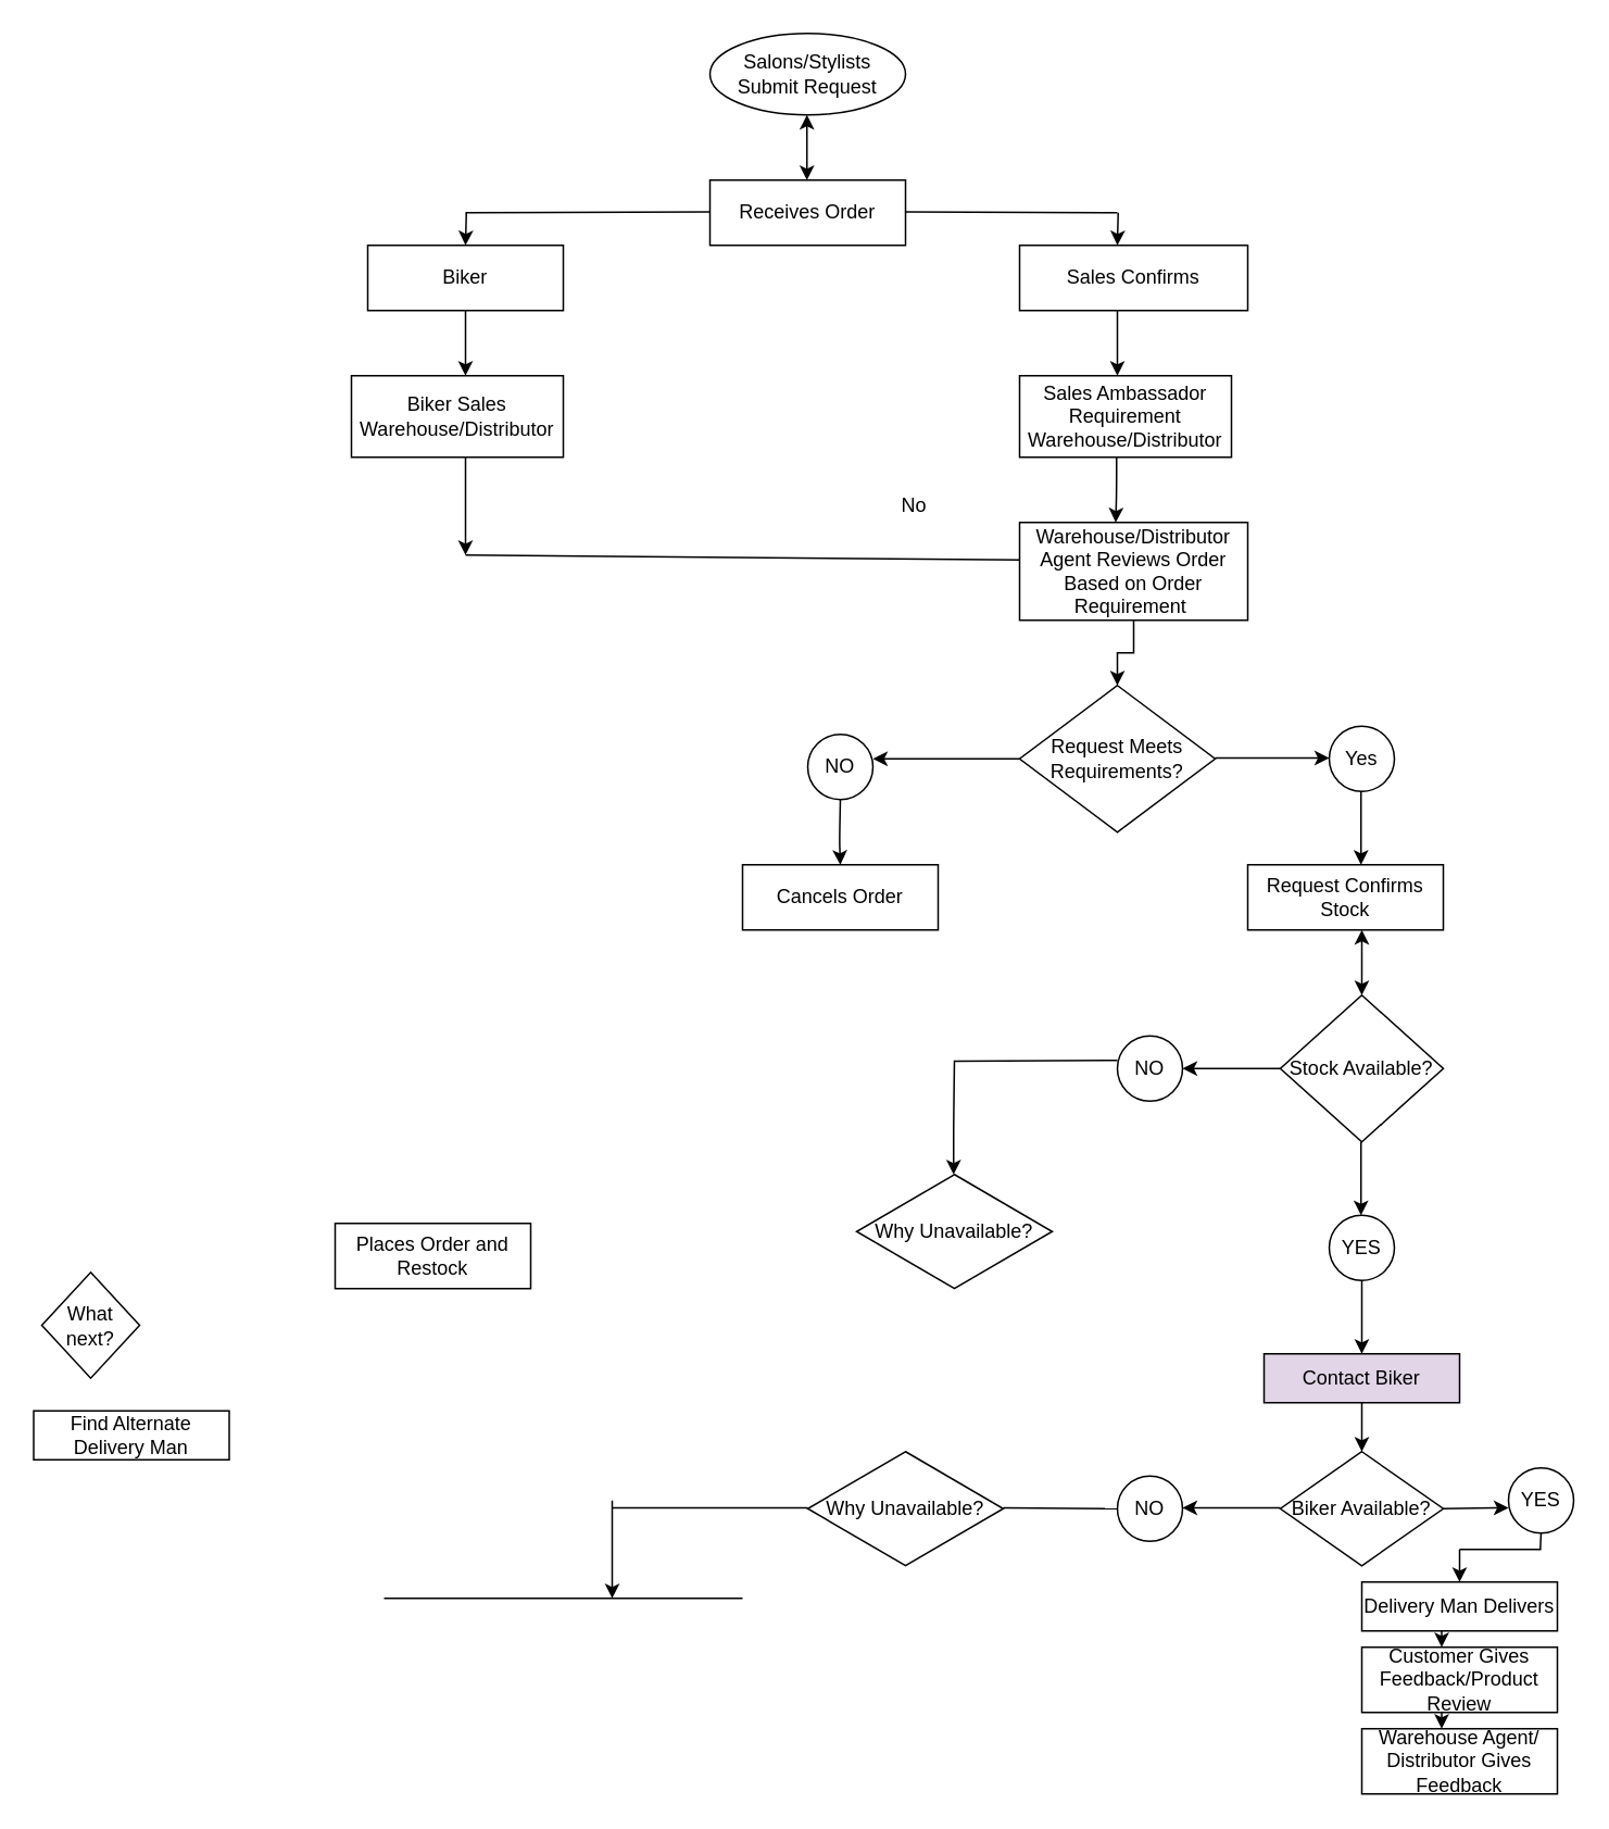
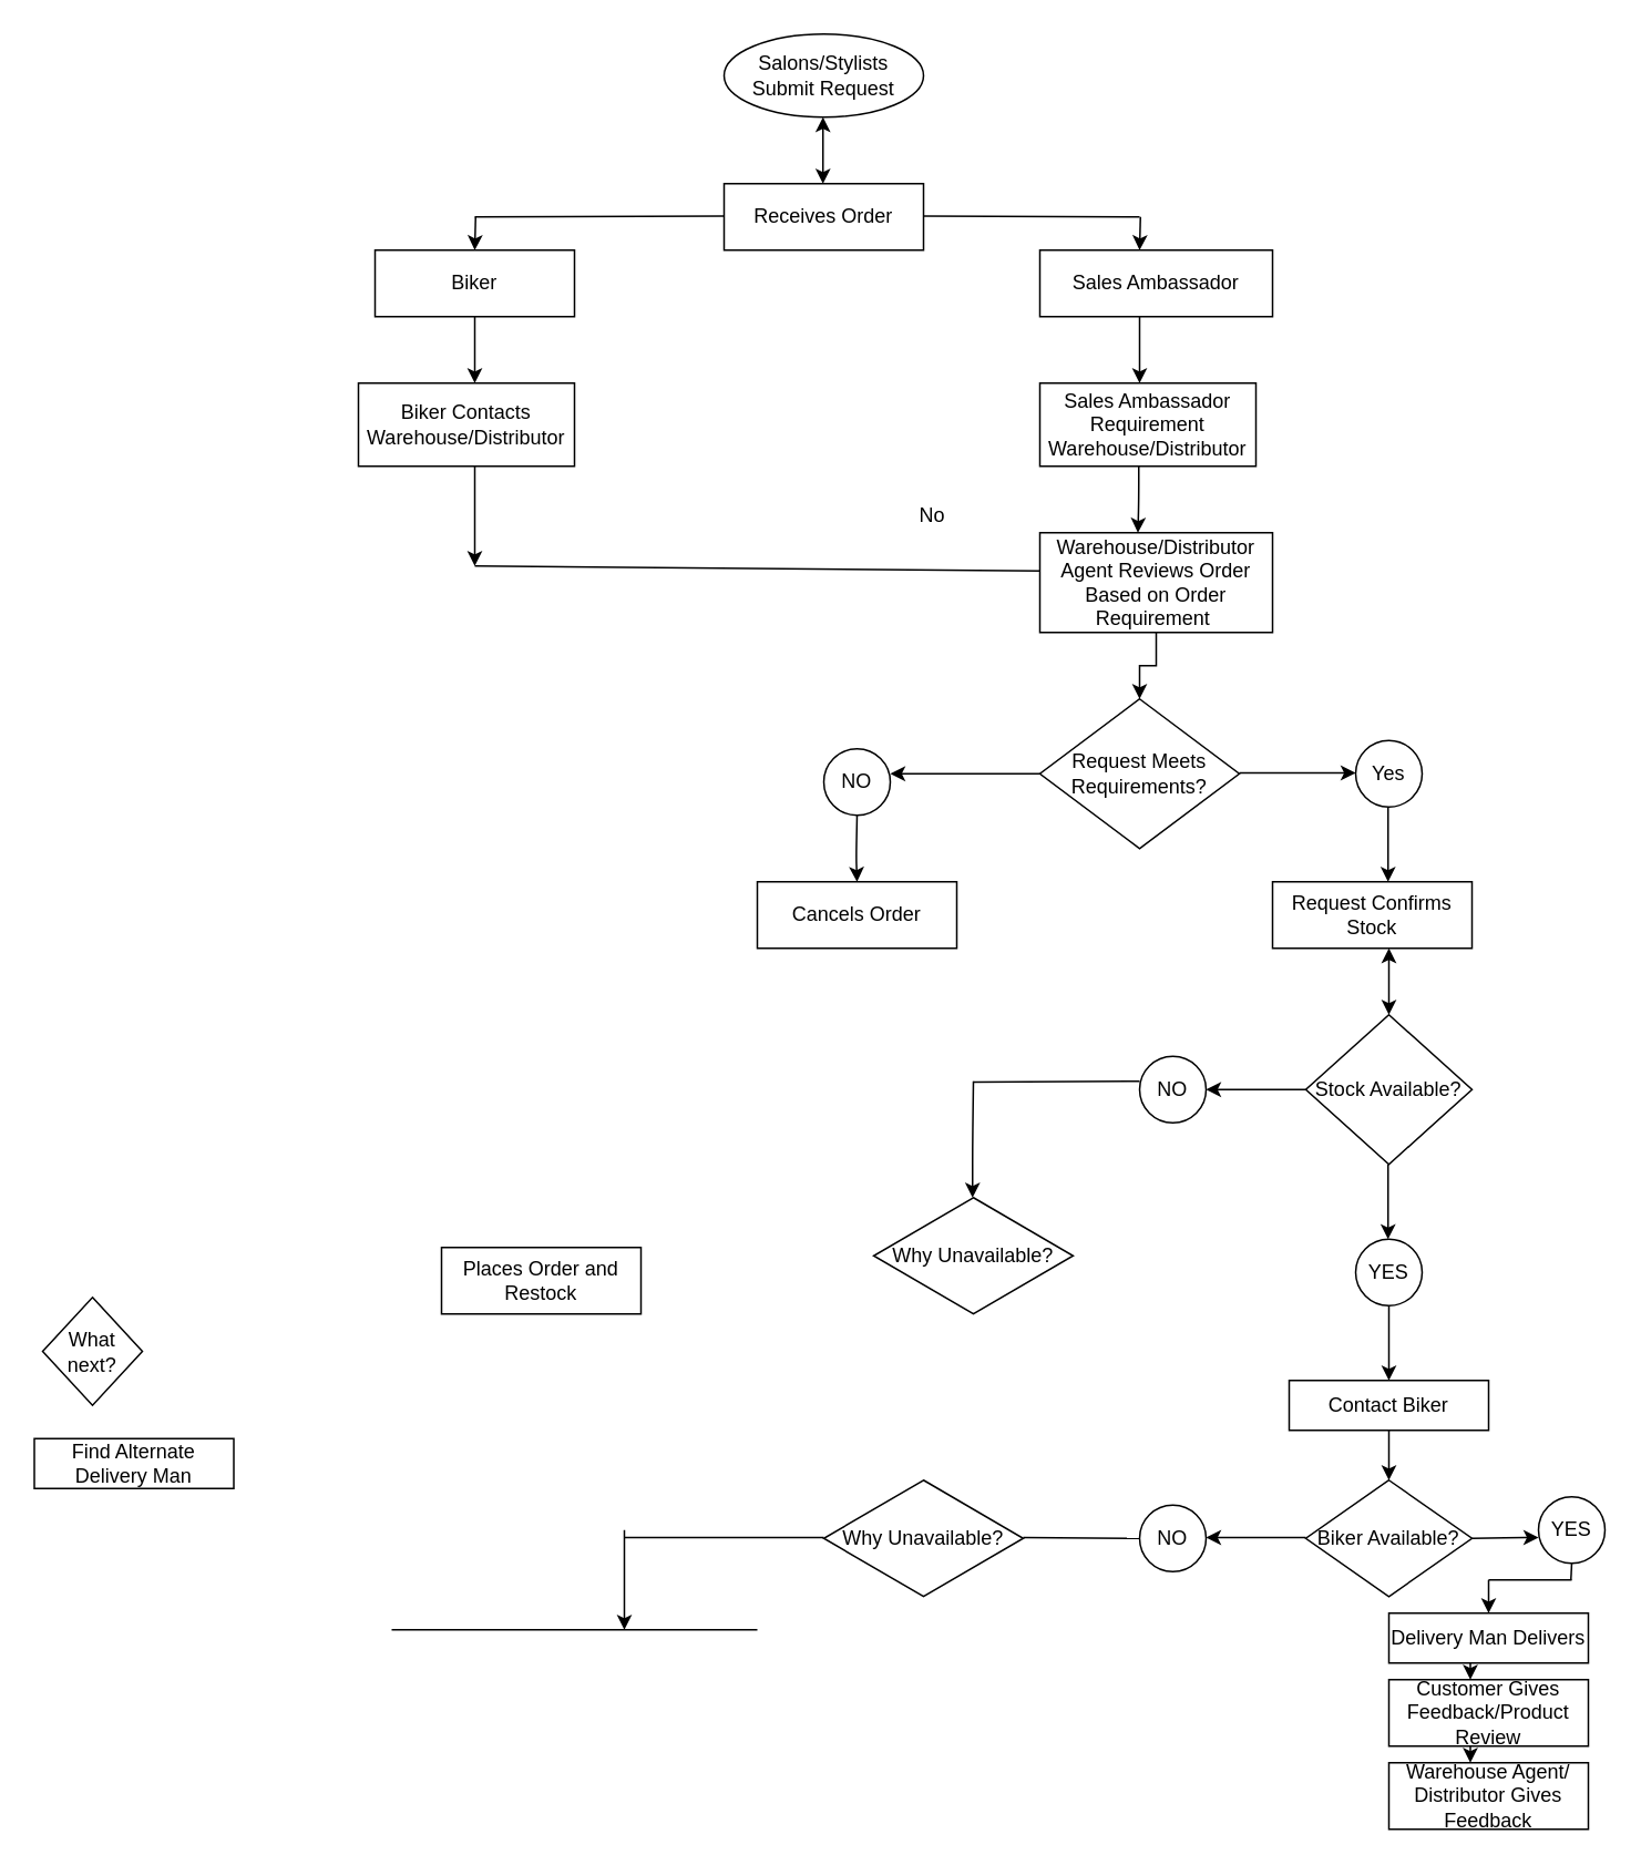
  <mxCell id="0" />
  <mxCell id="1" parent="0" />
  <mxCell id="2" value="Salons/Stylists Submit Request" style="ellipse;whiteSpace=wrap;html=1;" parent="1" vertex="1"><mxGeometry x="435" y="20" width="120" height="50" as="geometry" /></mxCell>
  <mxCell id="3" value="Receives Order" style="rounded=0;whiteSpace=wrap;html=1;" parent="1" vertex="1"><mxGeometry x="435" y="110" width="120" height="40" as="geometry" /></mxCell>
  <mxCell id="4" value="Sales Ambassador Requirement Warehouse/Distributor" style="rounded=0;whiteSpace=wrap;html=1;" parent="1" vertex="1"><mxGeometry x="625" y="230" width="130" height="50" as="geometry" /></mxCell>
  <mxCell id="5" value="" style="endArrow=none;html=1;entryX=0.014;entryY=0.383;entryDx=0;entryDy=0;entryPerimeter=0;" parent="1" edge="1" target="27"><mxGeometry width="50" height="50" relative="1" as="geometry"><mxPoint x="285" y="340" as="sourcePoint" /><mxPoint x="370" y="340" as="targetPoint" /></mxGeometry></mxCell>
- <mxCell id="6" value="Sales Confirms" style="rounded=0;whiteSpace=wrap;html=1;" parent="1" vertex="1"><mxGeometry x="625" y="150" width="140" height="40" as="geometry" /></mxCell>
+ <mxCell id="6" value="Sales Ambassador" style="rounded=0;whiteSpace=wrap;html=1;" parent="1" vertex="1"><mxGeometry x="625" y="150" width="140" height="40" as="geometry" /></mxCell>
  <mxCell id="7" value="Request Meets Requirements?" style="rhombus;whiteSpace=wrap;html=1;" parent="1" vertex="1"><mxGeometry x="625" y="420" width="120" height="90" as="geometry" /></mxCell>
  <mxCell id="8" value="No" style="text;html=1;align=center;verticalAlign=middle;resizable=0;points=[];autosize=1;" parent="1" vertex="1"><mxGeometry x="545" y="300" width="30" height="20" as="geometry" /></mxCell>
  <mxCell id="9" value="What next?" style="rhombus;whiteSpace=wrap;html=1;" parent="1" vertex="1"><mxGeometry x="25" y="780" width="60" height="65" as="geometry" /></mxCell>
  <mxCell id="10" value="Yes" style="ellipse;whiteSpace=wrap;html=1;aspect=fixed;" parent="1" vertex="1"><mxGeometry x="815" y="445" width="40" height="40" as="geometry" /></mxCell>
- <mxCell id="11" value="Places Order and Restock" style="rounded=0;whiteSpace=wrap;html=1;" parent="1" vertex="1"><mxGeometry x="205" y="750" width="120" height="40" as="geometry" /></mxCell>
+ <mxCell id="11" value="Places Order and Restock" style="rounded=0;whiteSpace=wrap;html=1;" parent="1" vertex="1"><mxGeometry x="265" y="750" width="120" height="40" as="geometry" /></mxCell>
  <mxCell id="12" value="Cancels Order" style="rounded=0;whiteSpace=wrap;html=1;" parent="1" vertex="1"><mxGeometry x="455" y="530" width="120" height="40" as="geometry" /></mxCell>
  <mxCell id="13" value="" style="endArrow=classic;startArrow=classic;html=1;" parent="1" edge="1"><mxGeometry width="50" height="50" relative="1" as="geometry"><mxPoint x="494.5" y="110" as="sourcePoint" /><mxPoint x="494.5" y="70" as="targetPoint" /></mxGeometry></mxCell>
  <mxCell id="14" value="NO" style="ellipse;whiteSpace=wrap;html=1;aspect=fixed;" parent="1" vertex="1"><mxGeometry x="685" y="635" width="40" height="40" as="geometry" /></mxCell>
  <mxCell id="15" value="YES" style="ellipse;whiteSpace=wrap;html=1;aspect=fixed;" parent="1" vertex="1"><mxGeometry x="815" y="745" width="40" height="40" as="geometry" /></mxCell>
  <mxCell id="16" value="Delivery Man Delivers" style="rounded=0;whiteSpace=wrap;html=1;" parent="1" vertex="1"><mxGeometry x="835" y="970" width="120" height="30" as="geometry" /></mxCell>
  <mxCell id="17" value="Customer Gives Feedback/Product Review" style="rounded=0;whiteSpace=wrap;html=1;" parent="1" vertex="1"><mxGeometry x="835" y="1010" width="120" height="40" as="geometry" /></mxCell>
  <mxCell id="18" value="" style="endArrow=classic;html=1;" parent="1" edge="1"><mxGeometry width="50" height="50" relative="1" as="geometry"><mxPoint x="585" y="650" as="sourcePoint" /><mxPoint x="584.5" y="720" as="targetPoint" /><Array as="points"><mxPoint x="584.5" y="690" /></Array></mxGeometry></mxCell>
  <mxCell id="19" value="Warehouse Agent/ Distributor Gives Feedback" style="whiteSpace=wrap;html=1;" parent="1" vertex="1"><mxGeometry x="835" y="1060" width="120" height="40" as="geometry" /></mxCell>
  <mxCell id="20" value="Why Unavailable?" style="rhombus;whiteSpace=wrap;html=1;" parent="1" vertex="1"><mxGeometry x="525" y="720" width="120" height="70" as="geometry" /></mxCell>
  <mxCell id="21" value="Find Alternate Delivery Man" style="rounded=0;whiteSpace=wrap;html=1;" parent="1" vertex="1"><mxGeometry x="20" y="865" width="120" height="30" as="geometry" /></mxCell>
  <mxCell id="22" value="Biker" style="rounded=0;whiteSpace=wrap;html=1;" vertex="1" parent="1"><mxGeometry x="225" y="150" width="120" height="40" as="geometry" /></mxCell>
  <mxCell id="23" value="" style="endArrow=none;html=1;" edge="1" parent="1"><mxGeometry width="50" height="50" relative="1" as="geometry"><mxPoint x="285" y="130" as="sourcePoint" /><mxPoint x="435" y="129.5" as="targetPoint" /></mxGeometry></mxCell>
  <mxCell id="24" value="" style="endArrow=none;html=1;" edge="1" parent="1"><mxGeometry width="50" height="50" relative="1" as="geometry"><mxPoint x="555" y="129.5" as="sourcePoint" /><mxPoint x="685" y="130" as="targetPoint" /></mxGeometry></mxCell>
  <mxCell id="25" value="" style="endArrow=classic;html=1;" edge="1" parent="1"><mxGeometry width="50" height="50" relative="1" as="geometry"><mxPoint x="685.5" y="130" as="sourcePoint" /><mxPoint x="685" y="150" as="targetPoint" /></mxGeometry></mxCell>
  <mxCell id="26" value="" style="edgeStyle=orthogonalEdgeStyle;rounded=0;orthogonalLoop=1;jettySize=auto;html=1;" edge="1" parent="1" source="27" target="7"><mxGeometry relative="1" as="geometry" /></mxCell>
  <mxCell id="27" value="Warehouse/Distributor&lt;br&gt;Agent Reviews Order Based on Order Requirement&amp;nbsp;" style="rounded=0;whiteSpace=wrap;html=1;" vertex="1" parent="1"><mxGeometry x="625" y="320" width="140" height="60" as="geometry" /></mxCell>
  <mxCell id="28" value="" style="endArrow=classic;html=1;exitX=1;exitY=0.5;exitDx=0;exitDy=0;" edge="1" parent="1"><mxGeometry width="50" height="50" relative="1" as="geometry"><mxPoint x="745" y="464.5" as="sourcePoint" /><mxPoint x="815" y="464.5" as="targetPoint" /></mxGeometry></mxCell>
  <mxCell id="29" value="" style="endArrow=classic;html=1;exitX=0;exitY=0.5;exitDx=0;exitDy=0;" edge="1" parent="1" source="7"><mxGeometry width="50" height="50" relative="1" as="geometry"><mxPoint x="565" y="410" as="sourcePoint" /><mxPoint x="535" y="465" as="targetPoint" /></mxGeometry></mxCell>
  <mxCell id="30" value="NO" style="ellipse;whiteSpace=wrap;html=1;aspect=fixed;" vertex="1" parent="1"><mxGeometry x="495" y="450" width="40" height="40" as="geometry" /></mxCell>
  <mxCell id="31" value="" style="endArrow=classic;html=1;exitX=0.5;exitY=1;exitDx=0;exitDy=0;" edge="1" parent="1"><mxGeometry width="50" height="50" relative="1" as="geometry"><mxPoint x="834.5" y="485" as="sourcePoint" /><mxPoint x="834.5" y="530" as="targetPoint" /></mxGeometry></mxCell>
  <mxCell id="32" value="Request Confirms Stock" style="rounded=0;whiteSpace=wrap;html=1;" vertex="1" parent="1"><mxGeometry x="765" y="530" width="120" height="40" as="geometry" /></mxCell>
  <mxCell id="33" value="" style="endArrow=classic;html=1;" edge="1" parent="1"><mxGeometry width="50" height="50" relative="1" as="geometry"><mxPoint x="515" y="490" as="sourcePoint" /><mxPoint x="515" y="530" as="targetPoint" /><Array as="points"><mxPoint x="514.5" y="515" /></Array></mxGeometry></mxCell>
  <mxCell id="34" value="Stock Available?" style="rhombus;whiteSpace=wrap;html=1;" vertex="1" parent="1"><mxGeometry x="785" y="610" width="100" height="90" as="geometry" /></mxCell>
  <mxCell id="35" value="" style="endArrow=classic;startArrow=classic;html=1;" edge="1" parent="1"><mxGeometry width="50" height="50" relative="1" as="geometry"><mxPoint x="835" y="610" as="sourcePoint" /><mxPoint x="835" y="570" as="targetPoint" /><Array as="points" /></mxGeometry></mxCell>
  <mxCell id="36" value="" style="endArrow=classic;html=1;exitX=0.5;exitY=1;exitDx=0;exitDy=0;" edge="1" parent="1"><mxGeometry width="50" height="50" relative="1" as="geometry"><mxPoint x="834.5" y="700" as="sourcePoint" /><mxPoint x="834.5" y="745" as="targetPoint" /></mxGeometry></mxCell>
  <mxCell id="37" value="" style="endArrow=classic;html=1;" edge="1" parent="1" source="34"><mxGeometry width="50" height="50" relative="1" as="geometry"><mxPoint x="755" y="655" as="sourcePoint" /><mxPoint x="725" y="655" as="targetPoint" /></mxGeometry></mxCell>
  <mxCell id="38" value="" style="endArrow=none;html=1;" edge="1" parent="1"><mxGeometry width="50" height="50" relative="1" as="geometry"><mxPoint x="585" y="650.5" as="sourcePoint" /><mxPoint x="685" y="650" as="targetPoint" /></mxGeometry></mxCell>
- <mxCell id="39" value="Biker Sales Warehouse/Distributor" style="rounded=0;whiteSpace=wrap;html=1;" vertex="1" parent="1"><mxGeometry x="215" y="230" width="130" height="50" as="geometry" /></mxCell>
+ <mxCell id="39" value="Biker Contacts Warehouse/Distributor" style="rounded=0;whiteSpace=wrap;html=1;" vertex="1" parent="1"><mxGeometry x="215" y="230" width="130" height="50" as="geometry" /></mxCell>
  <mxCell id="40" value="" style="endArrow=classic;html=1;" edge="1" parent="1"><mxGeometry width="50" height="50" relative="1" as="geometry"><mxPoint x="285.5" y="130" as="sourcePoint" /><mxPoint x="285" y="150" as="targetPoint" /></mxGeometry></mxCell>
  <mxCell id="41" value="" style="endArrow=classic;html=1;" edge="1" parent="1"><mxGeometry width="50" height="50" relative="1" as="geometry"><mxPoint x="285" y="280" as="sourcePoint" /><mxPoint x="285" y="340" as="targetPoint" /></mxGeometry></mxCell>
  <mxCell id="42" value="" style="endArrow=classic;html=1;" edge="1" parent="1"><mxGeometry width="50" height="50" relative="1" as="geometry"><mxPoint x="684.5" y="280" as="sourcePoint" /><mxPoint x="684" y="320" as="targetPoint" /><Array as="points"><mxPoint x="684.5" y="300" /></Array></mxGeometry></mxCell>
  <mxCell id="43" value="" style="endArrow=classic;html=1;" edge="1" parent="1"><mxGeometry width="50" height="50" relative="1" as="geometry"><mxPoint x="685" y="190" as="sourcePoint" /><mxPoint x="685" y="230" as="targetPoint" /></mxGeometry></mxCell>
  <mxCell id="44" value="" style="endArrow=classic;html=1;" edge="1" parent="1"><mxGeometry width="50" height="50" relative="1" as="geometry"><mxPoint x="285" y="190" as="sourcePoint" /><mxPoint x="285" y="230" as="targetPoint" /></mxGeometry></mxCell>
  <mxCell id="45" value="" style="endArrow=classic;html=1;" edge="1" parent="1"><mxGeometry width="50" height="50" relative="1" as="geometry"><mxPoint x="835" y="785" as="sourcePoint" /><mxPoint x="835" y="830" as="targetPoint" /></mxGeometry></mxCell>
- <mxCell id="46" value="Contact Biker" style="rounded=0;whiteSpace=wrap;html=1;fillColor=#e1d5e7;" vertex="1" parent="1"><mxGeometry x="775" y="830" width="120" height="30" as="geometry" /></mxCell>
+ <mxCell id="46" value="Contact Biker" style="rounded=0;whiteSpace=wrap;html=1;" vertex="1" parent="1"><mxGeometry x="775" y="830" width="120" height="30" as="geometry" /></mxCell>
  <mxCell id="47" value="Biker Available?" style="rhombus;whiteSpace=wrap;html=1;" vertex="1" parent="1"><mxGeometry x="785" y="890" width="100" height="70" as="geometry" /></mxCell>
  <mxCell id="48" value="" style="endArrow=classic;html=1;" edge="1" parent="1"><mxGeometry width="50" height="50" relative="1" as="geometry"><mxPoint x="835" y="860" as="sourcePoint" /><mxPoint x="835" y="890" as="targetPoint" /></mxGeometry></mxCell>
  <mxCell id="49" value="NO" style="ellipse;whiteSpace=wrap;html=1;aspect=fixed;" vertex="1" parent="1"><mxGeometry x="685" y="905" width="40" height="40" as="geometry" /></mxCell>
  <mxCell id="50" value="" style="endArrow=classic;html=1;" edge="1" parent="1"><mxGeometry width="50" height="50" relative="1" as="geometry"><mxPoint x="785" y="924.5" as="sourcePoint" /><mxPoint x="725" y="924.5" as="targetPoint" /></mxGeometry></mxCell>
  <mxCell id="51" value="YES" style="ellipse;whiteSpace=wrap;html=1;aspect=fixed;" vertex="1" parent="1"><mxGeometry x="925" y="900" width="40" height="40" as="geometry" /></mxCell>
  <mxCell id="52" value="" style="endArrow=classic;html=1;" edge="1" parent="1"><mxGeometry width="50" height="50" relative="1" as="geometry"><mxPoint x="885" y="925" as="sourcePoint" /><mxPoint x="925" y="924.5" as="targetPoint" /><Array as="points"><mxPoint x="915" y="924.5" /></Array></mxGeometry></mxCell>
  <mxCell id="53" value="" style="endArrow=classic;html=1;" edge="1" parent="1"><mxGeometry width="50" height="50" relative="1" as="geometry"><mxPoint x="895" y="950" as="sourcePoint" /><mxPoint x="895" y="970" as="targetPoint" /></mxGeometry></mxCell>
  <mxCell id="54" value="" style="endArrow=classic;html=1;" edge="1" parent="1"><mxGeometry width="50" height="50" relative="1" as="geometry"><mxPoint x="884" y="1000" as="sourcePoint" /><mxPoint x="884" y="1010" as="targetPoint" /></mxGeometry></mxCell>
  <mxCell id="55" value="" style="endArrow=classic;html=1;" edge="1" parent="1"><mxGeometry width="50" height="50" relative="1" as="geometry"><mxPoint x="884" y="1050" as="sourcePoint" /><mxPoint x="884" y="1060" as="targetPoint" /></mxGeometry></mxCell>
  <mxCell id="56" value="" style="endArrow=none;html=1;" edge="1" parent="1"><mxGeometry width="50" height="50" relative="1" as="geometry"><mxPoint x="895" y="950" as="sourcePoint" /><mxPoint x="945" y="950" as="targetPoint" /></mxGeometry></mxCell>
  <mxCell id="57" value="" style="endArrow=none;html=1;" edge="1" parent="1"><mxGeometry width="50" height="50" relative="1" as="geometry"><mxPoint x="944.5" y="950" as="sourcePoint" /><mxPoint x="945" y="940" as="targetPoint" /><Array as="points"><mxPoint x="944.5" y="950" /></Array></mxGeometry></mxCell>
  <mxCell id="58" value="Why Unavailable?" style="rhombus;whiteSpace=wrap;html=1;" vertex="1" parent="1"><mxGeometry x="495" y="890" width="120" height="70" as="geometry" /></mxCell>
  <mxCell id="59" value="" style="endArrow=none;html=1;" edge="1" parent="1"><mxGeometry width="50" height="50" relative="1" as="geometry"><mxPoint x="375" y="924.5" as="sourcePoint" /><mxPoint x="495" y="924.5" as="targetPoint" /></mxGeometry></mxCell>
  <mxCell id="60" value="" style="endArrow=classic;html=1;" edge="1" parent="1"><mxGeometry width="50" height="50" relative="1" as="geometry"><mxPoint x="375" y="920" as="sourcePoint" /><mxPoint x="375" y="980" as="targetPoint" /></mxGeometry></mxCell>
  <mxCell id="61" value="" style="endArrow=none;html=1;entryX=0;entryY=0.5;entryDx=0;entryDy=0;" edge="1" parent="1" target="49"><mxGeometry width="50" height="50" relative="1" as="geometry"><mxPoint x="615" y="924.5" as="sourcePoint" /><mxPoint x="675" y="924.5" as="targetPoint" /></mxGeometry></mxCell>
  <mxCell id="62" value="" style="endArrow=none;html=1;" edge="1" parent="1"><mxGeometry width="50" height="50" relative="1" as="geometry"><mxPoint x="235" y="980" as="sourcePoint" /><mxPoint x="455" y="980" as="targetPoint" /></mxGeometry></mxCell>
